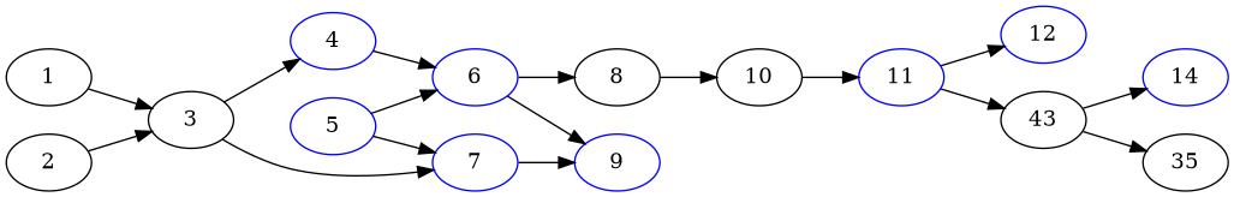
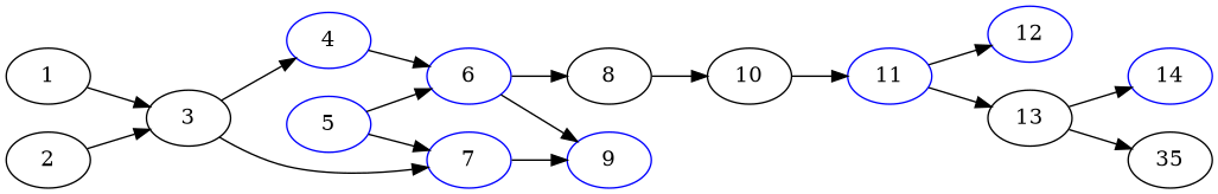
  digraph {
    rankdir=LR
    node [alpha=0.08 color=blue]
    1 [alpha=0.10 color=black expect_size=30993408]
    3 [color=black expect_size=30339072]
    4 [alpha=0.10 expect_size=48051200]
    7 [alpha=0.02 expect_size=49319936]
    6 [alpha=0.19 expect_size=12345344]
    5 [expect_size=50593792]
    2 [alpha=0.06 color=black expect_size=7142400]
    8 [color=black expect_size=15852544]
    9 [alpha=0.02 expect_size=6906880]
    10 [alpha=0.16 color=black expect_size=9612288]
    11 [alpha=0.07 expect_size=37118976]
    12 [alpha=0.19 expect_size=12389376]
-   13 [alpha=0.11 color=black expect_size=27271168 label=43]
+   13 [alpha=0.11 color=black expect_size=27271168]
    14 [alpha=0.07 expect_size=46997504]
    n15 [alpha=0.01 color=black expect_size=24323072 label=35]
    1 -> 3
    3 -> 4
    3 -> 7
    4 -> 6
    7 -> 9
    6 -> 8
    6 -> 9
    5 -> 7
    5 -> 6
    2 -> 3
    8 -> 10
    10 -> 11
    11 -> 12
    11 -> 13
    13 -> 14
    13 -> n15
  }
